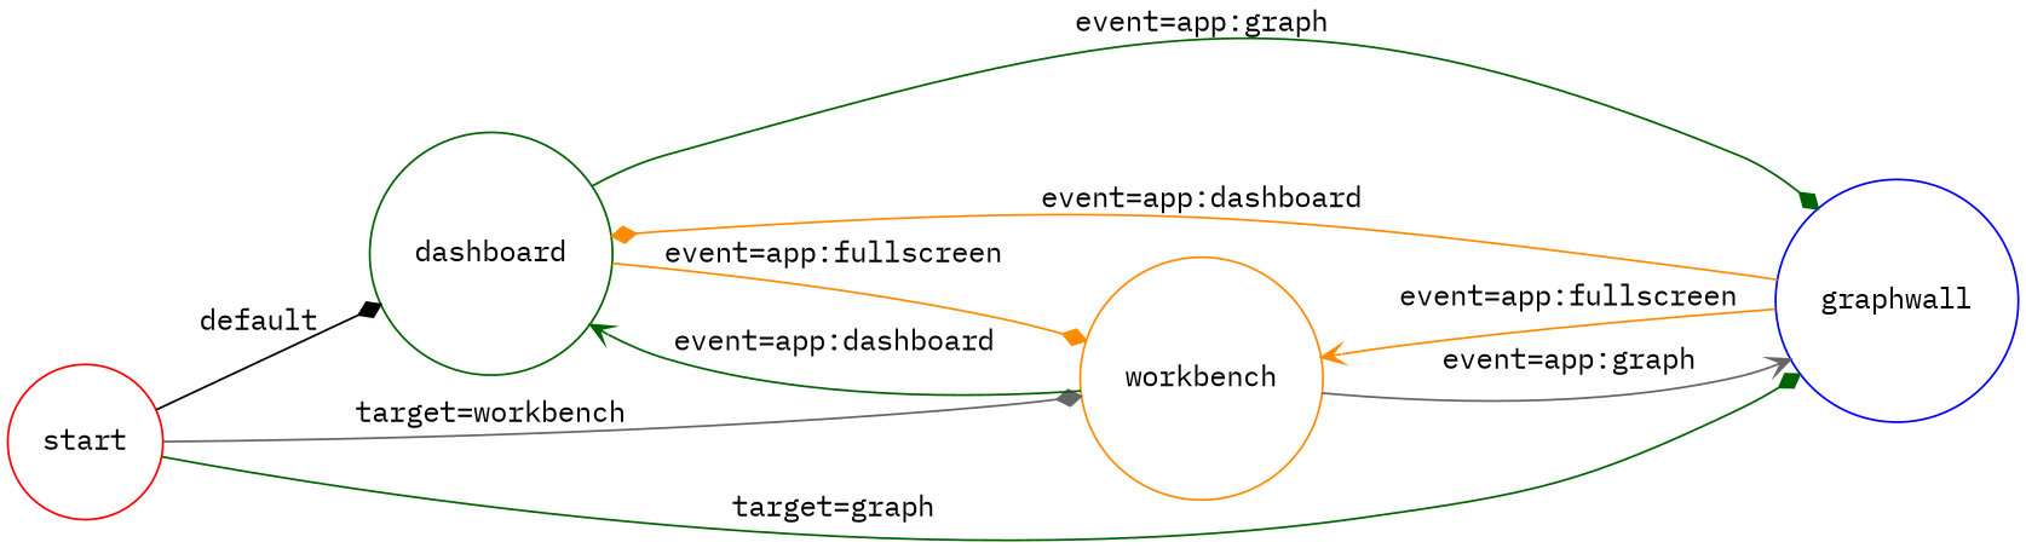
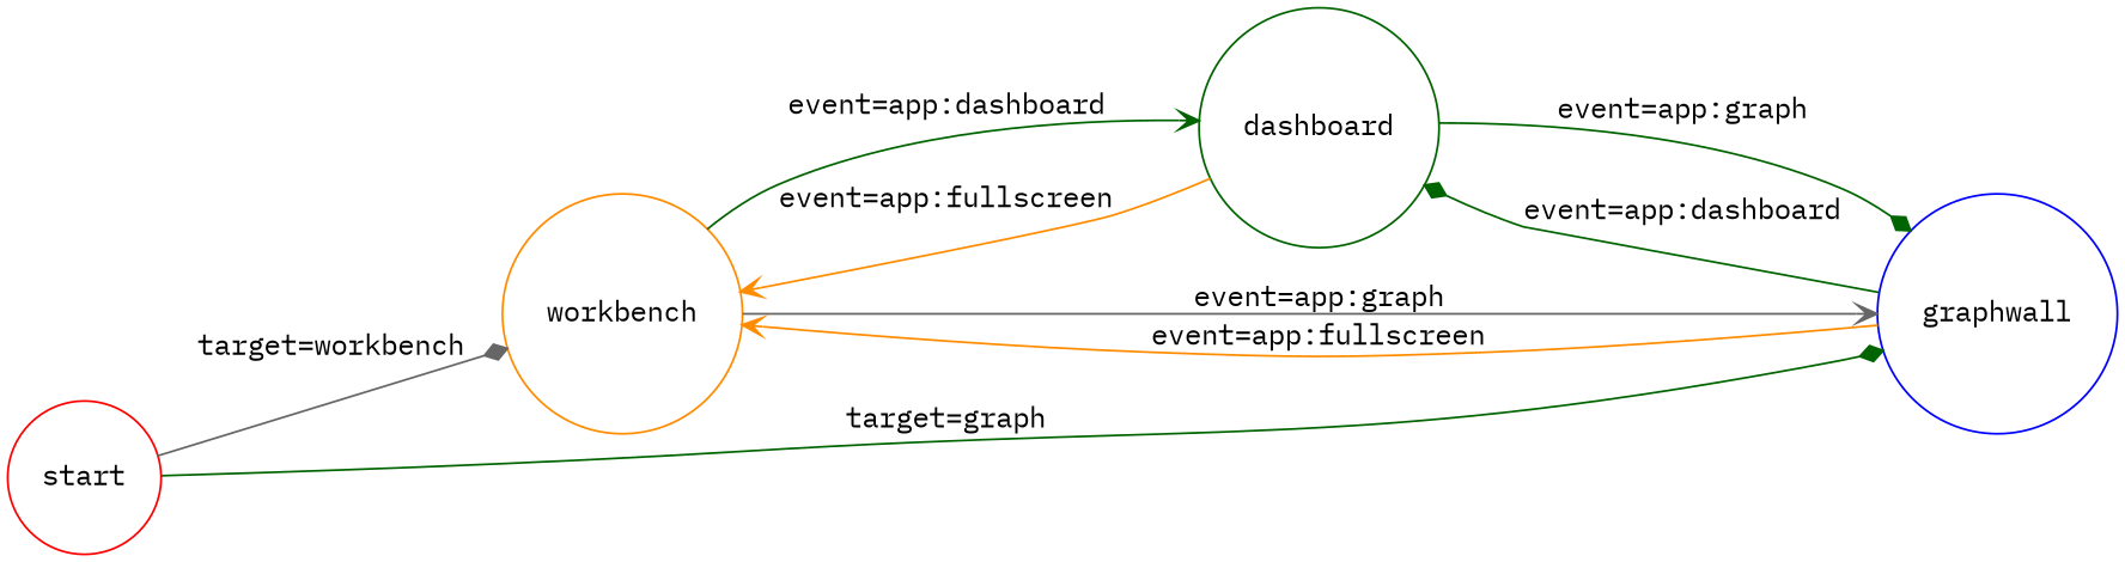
  digraph {
    fontname="IBM Plex Mono"
    rankdir=LR
    node [fontname="IBM Plex Mono" shape=circle]
    edge [arrowhead=diamond color=darkgreen fontname="IBM Plex Mono"]
    start [color=red]
    dashboard [color=darkgreen]
    workbench [color=darkorange]
    graphwall [color=blue]
-   start -> dashboard [color=black label=default]
    start -> workbench [color=gray40 label="target=workbench"]
    start -> graphwall [label="target=graph"]
-   dashboard -> workbench [color=darkorange label="event=app:fullscreen"]
+   dashboard -> workbench [arrowhead=vee color=darkorange label="event=app:fullscreen"]
    dashboard -> graphwall [label="event=app:graph"]
    workbench -> dashboard [arrowhead=vee label="event=app:dashboard"]
    workbench -> graphwall [arrowhead=vee color=gray40 label="event=app:graph"]
-   graphwall -> dashboard [color=darkorange label="event=app:dashboard"]
+   graphwall -> dashboard [label="event=app:dashboard"]
    graphwall -> workbench [arrowhead=vee color=darkorange label="event=app:fullscreen"]
  }
